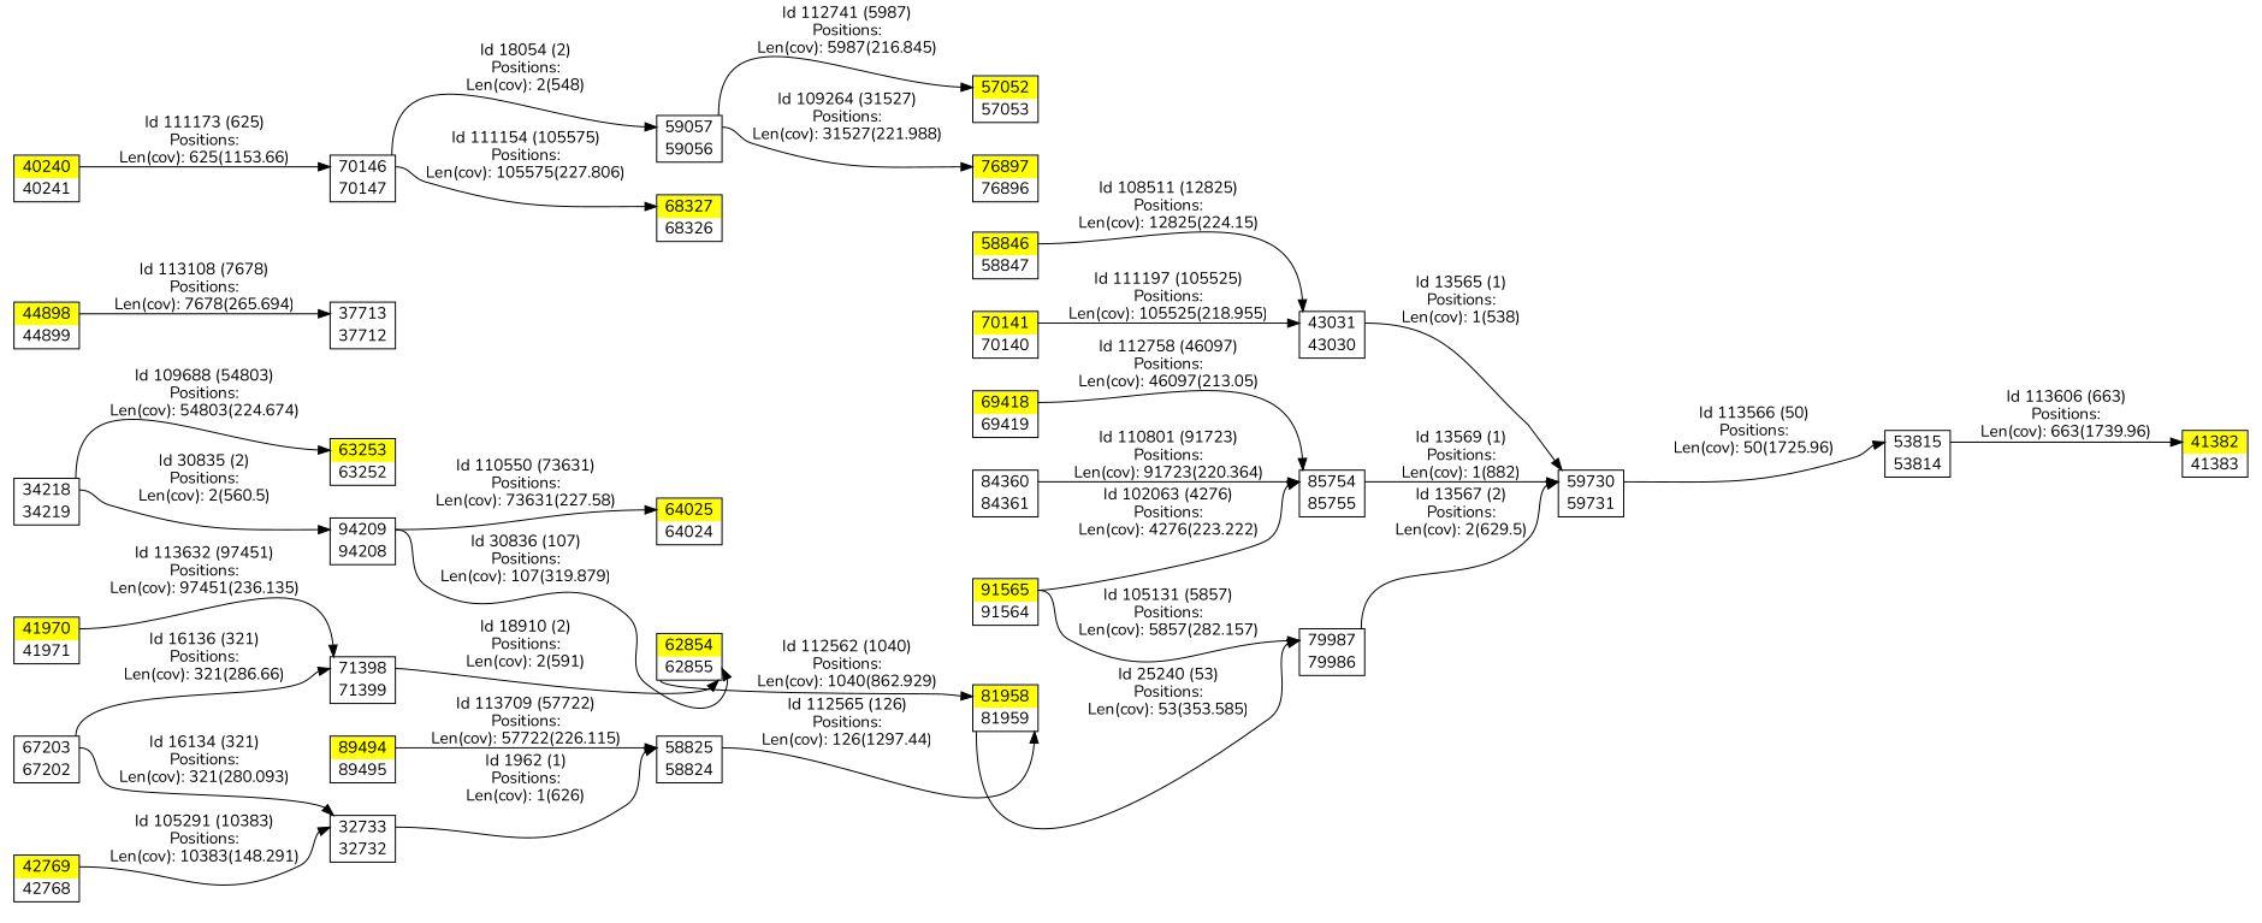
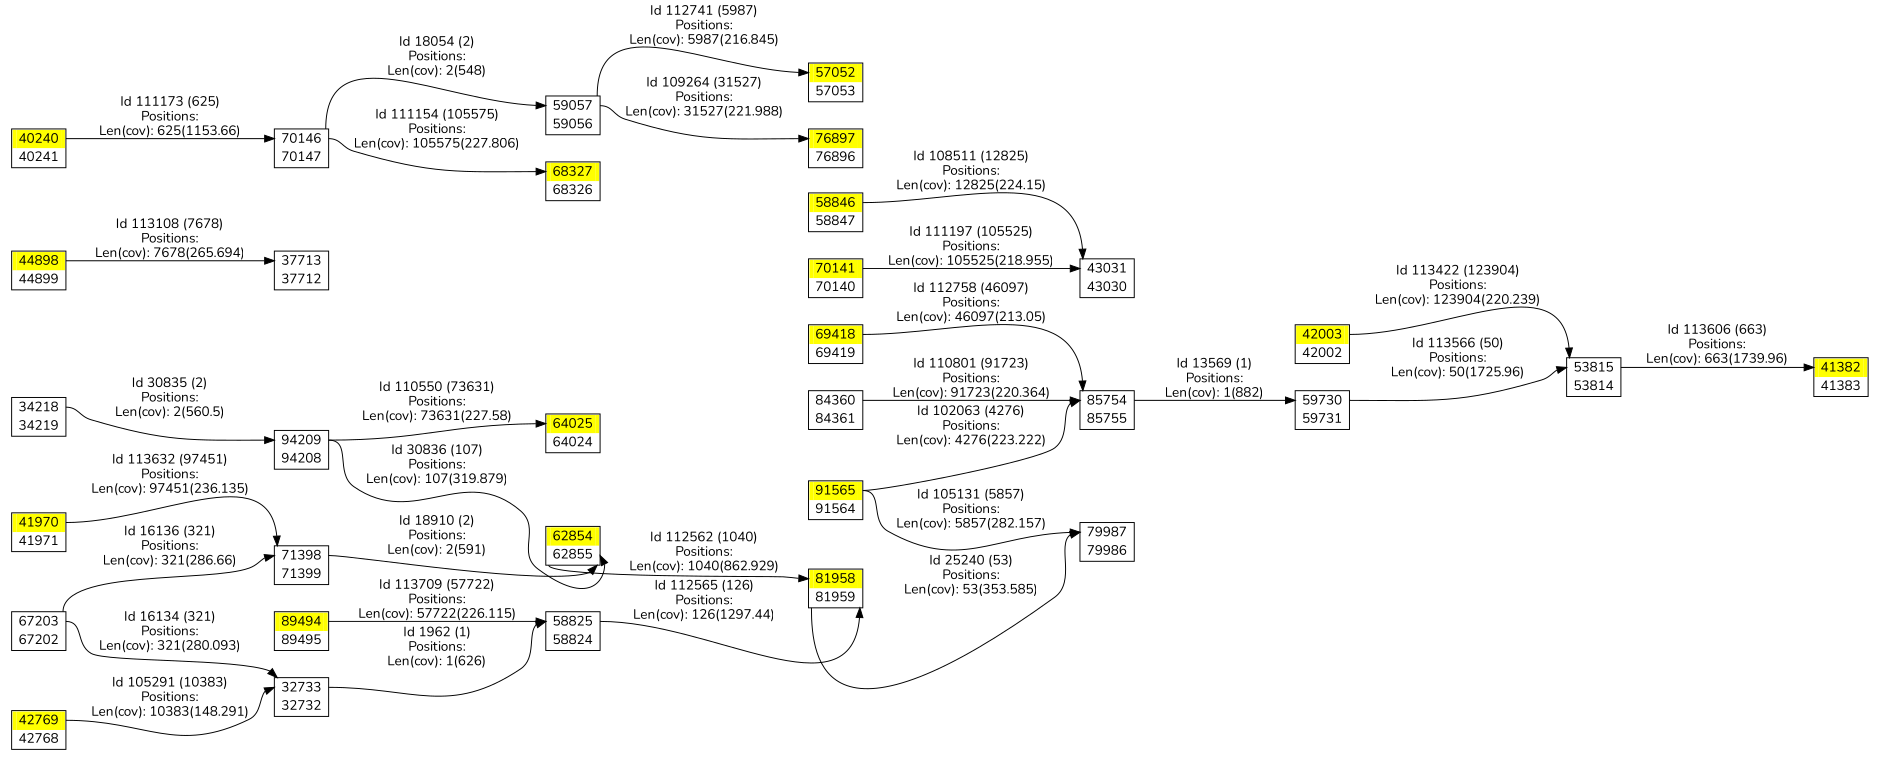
  digraph {
    fontname=Nunito
    rankdir=LR
    node [color=black fontname=Nunito penwidth=1.8 shape=plaintext]
    edge [color=black fontname=Nunito headport=port_59730_in tailport=port_34218_out]
    n1 [label=<<TABLE BORDER="1" CELLSPACING="0" > <TR><TD BORDER="0" PORT = "port_32733_in" color="white" bgcolor="white" ></TD><TD BORDER="0" color="white" bgcolor="white" >32733</TD><TD BORDER="0" PORT = "port_32733_out" color="white" bgcolor="white" ></TD></TR> <TR><TD BORDER="0" PORT = "port_32732_out" color="white" bgcolor="white" ></TD><TD BORDER="0" color="white" bgcolor="white" >32732</TD><TD BORDER="0" PORT = "port_32732_in" color="white" bgcolor="white" ></TD></TR> </TABLE>>]
    n2 [label=<<TABLE BORDER="1" CELLSPACING="0" > <TR><TD BORDER="0" PORT = "port_58825_in" color="white" bgcolor="white" ></TD><TD BORDER="0" color="white" bgcolor="white" >58825</TD><TD BORDER="0" PORT = "port_58825_out" color="white" bgcolor="white" ></TD></TR> <TR><TD BORDER="0" PORT = "port_58824_out" color="white" bgcolor="white" ></TD><TD BORDER="0" color="white" bgcolor="white" >58824</TD><TD BORDER="0" PORT = "port_58824_in" color="white" bgcolor="white" ></TD></TR> </TABLE>>]
    n3 [label=<<TABLE BORDER="1" CELLSPACING="0" > <TR><TD BORDER="0" PORT = "port_81958_in" color="yellow" bgcolor="yellow" ></TD><TD BORDER="0" color="yellow" bgcolor="yellow" >81958</TD><TD BORDER="0" PORT = "port_81958_out" color="yellow" bgcolor="yellow" ></TD></TR> <TR><TD BORDER="0" PORT = "port_81959_out" color="white" bgcolor="white" ></TD><TD BORDER="0" color="white" bgcolor="white" >81959</TD><TD BORDER="0" PORT = "port_81959_in" color="white" bgcolor="white" ></TD></TR> </TABLE>>]
    n4 [label=<<TABLE BORDER="1" CELLSPACING="0" > <TR><TD BORDER="0" PORT = "port_34218_in" color="white" bgcolor="white" ></TD><TD BORDER="0" color="white" bgcolor="white" >34218</TD><TD BORDER="0" PORT = "port_34218_out" color="white" bgcolor="white" ></TD></TR> <TR><TD BORDER="0" PORT = "port_34219_out" color="white" bgcolor="white" ></TD><TD BORDER="0" color="white" bgcolor="white" >34219</TD><TD BORDER="0" PORT = "port_34219_in" color="white" bgcolor="white" ></TD></TR> </TABLE>>]
-   n5 [label=<<TABLE BORDER="1" CELLSPACING="0" > <TR><TD BORDER="0" PORT = "port_63253_in" color="yellow" bgcolor="yellow" ></TD><TD BORDER="0" color="yellow" bgcolor="yellow" >63253</TD><TD BORDER="0" PORT = "port_63253_out" color="yellow" bgcolor="yellow" ></TD></TR> <TR><TD BORDER="0" PORT = "port_63252_out" color="white" bgcolor="white" ></TD><TD BORDER="0" color="white" bgcolor="white" >63252</TD><TD BORDER="0" PORT = "port_63252_in" color="white" bgcolor="white" ></TD></TR> </TABLE>>]
    n6 [label=<<TABLE BORDER="1" CELLSPACING="0" > <TR><TD BORDER="0" PORT = "port_94209_in" color="white" bgcolor="white" ></TD><TD BORDER="0" color="white" bgcolor="white" >94209</TD><TD BORDER="0" PORT = "port_94209_out" color="white" bgcolor="white" ></TD></TR> <TR><TD BORDER="0" PORT = "port_94208_out" color="white" bgcolor="white" ></TD><TD BORDER="0" color="white" bgcolor="white" >94208</TD><TD BORDER="0" PORT = "port_94208_in" color="white" bgcolor="white" ></TD></TR> </TABLE>>]
    n7 [label=<<TABLE BORDER="1" CELLSPACING="0" > <TR><TD BORDER="0" PORT = "port_62854_in" color="yellow" bgcolor="yellow" ></TD><TD BORDER="0" color="yellow" bgcolor="yellow" >62854</TD><TD BORDER="0" PORT = "port_62854_out" color="yellow" bgcolor="yellow" ></TD></TR> <TR><TD BORDER="0" PORT = "port_62855_out" color="white" bgcolor="white" ></TD><TD BORDER="0" color="white" bgcolor="white" >62855</TD><TD BORDER="0" PORT = "port_62855_in" color="white" bgcolor="white" ></TD></TR> </TABLE>>]
    n8 [label=<<TABLE BORDER="1" CELLSPACING="0" > <TR><TD BORDER="0" PORT = "port_64025_in" color="yellow" bgcolor="yellow" ></TD><TD BORDER="0" color="yellow" bgcolor="yellow" >64025</TD><TD BORDER="0" PORT = "port_64025_out" color="yellow" bgcolor="yellow" ></TD></TR> <TR><TD BORDER="0" PORT = "port_64024_out" color="white" bgcolor="white" ></TD><TD BORDER="0" color="white" bgcolor="white" >64024</TD><TD BORDER="0" PORT = "port_64024_in" color="white" bgcolor="white" ></TD></TR> </TABLE>>]
    n9 [label=<<TABLE BORDER="1" CELLSPACING="0" > <TR><TD BORDER="0" PORT = "port_37713_in" color="white" bgcolor="white" ></TD><TD BORDER="0" color="white" bgcolor="white" >37713</TD><TD BORDER="0" PORT = "port_37713_out" color="white" bgcolor="white" ></TD></TR> <TR><TD BORDER="0" PORT = "port_37712_out" color="white" bgcolor="white" ></TD><TD BORDER="0" color="white" bgcolor="white" >37712</TD><TD BORDER="0" PORT = "port_37712_in" color="white" bgcolor="white" ></TD></TR> </TABLE>>]
    n10 [label=<<TABLE BORDER="1" CELLSPACING="0" > <TR><TD BORDER="0" PORT = "port_67203_in" color="white" bgcolor="white" ></TD><TD BORDER="0" color="white" bgcolor="white" >67203</TD><TD BORDER="0" PORT = "port_67203_out" color="white" bgcolor="white" ></TD></TR> <TR><TD BORDER="0" PORT = "port_67202_out" color="white" bgcolor="white" ></TD><TD BORDER="0" color="white" bgcolor="white" >67202</TD><TD BORDER="0" PORT = "port_67202_in" color="white" bgcolor="white" ></TD></TR> </TABLE>>]
    n11 [label=<<TABLE BORDER="1" CELLSPACING="0" > <TR><TD BORDER="0" PORT = "port_71398_in" color="white" bgcolor="white" ></TD><TD BORDER="0" color="white" bgcolor="white" >71398</TD><TD BORDER="0" PORT = "port_71398_out" color="white" bgcolor="white" ></TD></TR> <TR><TD BORDER="0" PORT = "port_71399_out" color="white" bgcolor="white" ></TD><TD BORDER="0" color="white" bgcolor="white" >71399</TD><TD BORDER="0" PORT = "port_71399_in" color="white" bgcolor="white" ></TD></TR> </TABLE>>]
    n12 [label=<<TABLE BORDER="1" CELLSPACING="0" > <TR><TD BORDER="0" PORT = "port_40240_in" color="yellow" bgcolor="yellow" ></TD><TD BORDER="0" color="yellow" bgcolor="yellow" >40240</TD><TD BORDER="0" PORT = "port_40240_out" color="yellow" bgcolor="yellow" ></TD></TR> <TR><TD BORDER="0" PORT = "port_40241_out" color="white" bgcolor="white" ></TD><TD BORDER="0" color="white" bgcolor="white" >40241</TD><TD BORDER="0" PORT = "port_40241_in" color="white" bgcolor="white" ></TD></TR> </TABLE>>]
    n13 [label=<<TABLE BORDER="1" CELLSPACING="0" > <TR><TD BORDER="0" PORT = "port_70146_in" color="white" bgcolor="white" ></TD><TD BORDER="0" color="white" bgcolor="white" >70146</TD><TD BORDER="0" PORT = "port_70146_out" color="white" bgcolor="white" ></TD></TR> <TR><TD BORDER="0" PORT = "port_70147_out" color="white" bgcolor="white" ></TD><TD BORDER="0" color="white" bgcolor="white" >70147</TD><TD BORDER="0" PORT = "port_70147_in" color="white" bgcolor="white" ></TD></TR> </TABLE>>]
    n14 [label=<<TABLE BORDER="1" CELLSPACING="0" > <TR><TD BORDER="0" PORT = "port_59057_in" color="white" bgcolor="white" ></TD><TD BORDER="0" color="white" bgcolor="white" >59057</TD><TD BORDER="0" PORT = "port_59057_out" color="white" bgcolor="white" ></TD></TR> <TR><TD BORDER="0" PORT = "port_59056_out" color="white" bgcolor="white" ></TD><TD BORDER="0" color="white" bgcolor="white" >59056</TD><TD BORDER="0" PORT = "port_59056_in" color="white" bgcolor="white" ></TD></TR> </TABLE>>]
    n15 [label=<<TABLE BORDER="1" CELLSPACING="0" > <TR><TD BORDER="0" PORT = "port_68327_in" color="yellow" bgcolor="yellow" ></TD><TD BORDER="0" color="yellow" bgcolor="yellow" >68327</TD><TD BORDER="0" PORT = "port_68327_out" color="yellow" bgcolor="yellow" ></TD></TR> <TR><TD BORDER="0" PORT = "port_68326_out" color="white" bgcolor="white" ></TD><TD BORDER="0" color="white" bgcolor="white" >68326</TD><TD BORDER="0" PORT = "port_68326_in" color="white" bgcolor="white" ></TD></TR> </TABLE>>]
    n16 [label=<<TABLE BORDER="1" CELLSPACING="0" > <TR><TD BORDER="0" PORT = "port_41382_in" color="yellow" bgcolor="yellow" ></TD><TD BORDER="0" color="yellow" bgcolor="yellow" >41382</TD><TD BORDER="0" PORT = "port_41382_out" color="yellow" bgcolor="yellow" ></TD></TR> <TR><TD BORDER="0" PORT = "port_41383_out" color="white" bgcolor="white" ></TD><TD BORDER="0" color="white" bgcolor="white" >41383</TD><TD BORDER="0" PORT = "port_41383_in" color="white" bgcolor="white" ></TD></TR> </TABLE>>]
    n17 [label=<<TABLE BORDER="1" CELLSPACING="0" > <TR><TD BORDER="0" PORT = "port_70141_in" color="yellow" bgcolor="yellow" ></TD><TD BORDER="0" color="yellow" bgcolor="yellow" >70141</TD><TD BORDER="0" PORT = "port_70141_out" color="yellow" bgcolor="yellow" ></TD></TR> <TR><TD BORDER="0" PORT = "port_70140_out" color="white" bgcolor="white" ></TD><TD BORDER="0" color="white" bgcolor="white" >70140</TD><TD BORDER="0" PORT = "port_70140_in" color="white" bgcolor="white" ></TD></TR> </TABLE>>]
    n18 [label=<<TABLE BORDER="1" CELLSPACING="0" > <TR><TD BORDER="0" PORT = "port_43031_in" color="white" bgcolor="white" ></TD><TD BORDER="0" color="white" bgcolor="white" >43031</TD><TD BORDER="0" PORT = "port_43031_out" color="white" bgcolor="white" ></TD></TR> <TR><TD BORDER="0" PORT = "port_43030_out" color="white" bgcolor="white" ></TD><TD BORDER="0" color="white" bgcolor="white" >43030</TD><TD BORDER="0" PORT = "port_43030_in" color="white" bgcolor="white" ></TD></TR> </TABLE>>]
    n19 [label=<<TABLE BORDER="1" CELLSPACING="0" > <TR><TD BORDER="0" PORT = "port_41970_in" color="yellow" bgcolor="yellow" ></TD><TD BORDER="0" color="yellow" bgcolor="yellow" >41970</TD><TD BORDER="0" PORT = "port_41970_out" color="yellow" bgcolor="yellow" ></TD></TR> <TR><TD BORDER="0" PORT = "port_41971_out" color="white" bgcolor="white" ></TD><TD BORDER="0" color="white" bgcolor="white" >41971</TD><TD BORDER="0" PORT = "port_41971_in" color="white" bgcolor="white" ></TD></TR> </TABLE>>]
+   n20 [label=<<TABLE BORDER="1" CELLSPACING="0" > <TR><TD BORDER="0" PORT = "port_42003_in" color="yellow" bgcolor="yellow" ></TD><TD BORDER="0" color="yellow" bgcolor="yellow" >42003</TD><TD BORDER="0" PORT = "port_42003_out" color="yellow" bgcolor="yellow" ></TD></TR> <TR><TD BORDER="0" PORT = "port_42002_out" color="white" bgcolor="white" ></TD><TD BORDER="0" color="white" bgcolor="white" >42002</TD><TD BORDER="0" PORT = "port_42002_in" color="white" bgcolor="white" ></TD></TR> </TABLE>>]
    n21 [label=<<TABLE BORDER="1" CELLSPACING="0" > <TR><TD BORDER="0" PORT = "port_53815_in" color="white" bgcolor="white" ></TD><TD BORDER="0" color="white" bgcolor="white" >53815</TD><TD BORDER="0" PORT = "port_53815_out" color="white" bgcolor="white" ></TD></TR> <TR><TD BORDER="0" PORT = "port_53814_out" color="white" bgcolor="white" ></TD><TD BORDER="0" color="white" bgcolor="white" >53814</TD><TD BORDER="0" PORT = "port_53814_in" color="white" bgcolor="white" ></TD></TR> </TABLE>>]
    n22 [label=<<TABLE BORDER="1" CELLSPACING="0" > <TR><TD BORDER="0" PORT = "port_42769_in" color="yellow" bgcolor="yellow" ></TD><TD BORDER="0" color="yellow" bgcolor="yellow" >42769</TD><TD BORDER="0" PORT = "port_42769_out" color="yellow" bgcolor="yellow" ></TD></TR> <TR><TD BORDER="0" PORT = "port_42768_out" color="white" bgcolor="white" ></TD><TD BORDER="0" color="white" bgcolor="white" >42768</TD><TD BORDER="0" PORT = "port_42768_in" color="white" bgcolor="white" ></TD></TR> </TABLE>>]
    n23 [label=<<TABLE BORDER="1" CELLSPACING="0" > <TR><TD BORDER="0" PORT = "port_59730_in" color="white" bgcolor="white" ></TD><TD BORDER="0" color="white" bgcolor="white" >59730</TD><TD BORDER="0" PORT = "port_59730_out" color="white" bgcolor="white" ></TD></TR> <TR><TD BORDER="0" PORT = "port_59731_out" color="white" bgcolor="white" ></TD><TD BORDER="0" color="white" bgcolor="white" >59731</TD><TD BORDER="0" PORT = "port_59731_in" color="white" bgcolor="white" ></TD></TR> </TABLE>>]
    n24 [label=<<TABLE BORDER="1" CELLSPACING="0" > <TR><TD BORDER="0" PORT = "port_44898_in" color="yellow" bgcolor="yellow" ></TD><TD BORDER="0" color="yellow" bgcolor="yellow" >44898</TD><TD BORDER="0" PORT = "port_44898_out" color="yellow" bgcolor="yellow" ></TD></TR> <TR><TD BORDER="0" PORT = "port_44899_out" color="white" bgcolor="white" ></TD><TD BORDER="0" color="white" bgcolor="white" >44899</TD><TD BORDER="0" PORT = "port_44899_in" color="white" bgcolor="white" ></TD></TR> </TABLE>>]
    n25 [label=<<TABLE BORDER="1" CELLSPACING="0" > <TR><TD BORDER="0" PORT = "port_57052_in" color="yellow" bgcolor="yellow" ></TD><TD BORDER="0" color="yellow" bgcolor="yellow" >57052</TD><TD BORDER="0" PORT = "port_57052_out" color="yellow" bgcolor="yellow" ></TD></TR> <TR><TD BORDER="0" PORT = "port_57053_out" color="white" bgcolor="white" ></TD><TD BORDER="0" color="white" bgcolor="white" >57053</TD><TD BORDER="0" PORT = "port_57053_in" color="white" bgcolor="white" ></TD></TR> </TABLE>>]
    n26 [label=<<TABLE BORDER="1" CELLSPACING="0" > <TR><TD BORDER="0" PORT = "port_79987_in" color="white" bgcolor="white" ></TD><TD BORDER="0" color="white" bgcolor="white" >79987</TD><TD BORDER="0" PORT = "port_79987_out" color="white" bgcolor="white" ></TD></TR> <TR><TD BORDER="0" PORT = "port_79986_out" color="white" bgcolor="white" ></TD><TD BORDER="0" color="white" bgcolor="white" >79986</TD><TD BORDER="0" PORT = "port_79986_in" color="white" bgcolor="white" ></TD></TR> </TABLE>>]
    n27 [label=<<TABLE BORDER="1" CELLSPACING="0" > <TR><TD BORDER="0" PORT = "port_58846_in" color="yellow" bgcolor="yellow" ></TD><TD BORDER="0" color="yellow" bgcolor="yellow" >58846</TD><TD BORDER="0" PORT = "port_58846_out" color="yellow" bgcolor="yellow" ></TD></TR> <TR><TD BORDER="0" PORT = "port_58847_out" color="white" bgcolor="white" ></TD><TD BORDER="0" color="white" bgcolor="white" >58847</TD><TD BORDER="0" PORT = "port_58847_in" color="white" bgcolor="white" ></TD></TR> </TABLE>>]
    n28 [label=<<TABLE BORDER="1" CELLSPACING="0" > <TR><TD BORDER="0" PORT = "port_76897_in" color="yellow" bgcolor="yellow" ></TD><TD BORDER="0" color="yellow" bgcolor="yellow" >76897</TD><TD BORDER="0" PORT = "port_76897_out" color="yellow" bgcolor="yellow" ></TD></TR> <TR><TD BORDER="0" PORT = "port_76896_out" color="white" bgcolor="white" ></TD><TD BORDER="0" color="white" bgcolor="white" >76896</TD><TD BORDER="0" PORT = "port_76896_in" color="white" bgcolor="white" ></TD></TR> </TABLE>>]
    n29 [label=<<TABLE BORDER="1" CELLSPACING="0" > <TR><TD BORDER="0" PORT = "port_69418_in" color="yellow" bgcolor="yellow" ></TD><TD BORDER="0" color="yellow" bgcolor="yellow" >69418</TD><TD BORDER="0" PORT = "port_69418_out" color="yellow" bgcolor="yellow" ></TD></TR> <TR><TD BORDER="0" PORT = "port_69419_out" color="white" bgcolor="white" ></TD><TD BORDER="0" color="white" bgcolor="white" >69419</TD><TD BORDER="0" PORT = "port_69419_in" color="white" bgcolor="white" ></TD></TR> </TABLE>>]
    n30 [label=<<TABLE BORDER="1" CELLSPACING="0" > <TR><TD BORDER="0" PORT = "port_85754_in" color="white" bgcolor="white" ></TD><TD BORDER="0" color="white" bgcolor="white" >85754</TD><TD BORDER="0" PORT = "port_85754_out" color="white" bgcolor="white" ></TD></TR> <TR><TD BORDER="0" PORT = "port_85755_out" color="white" bgcolor="white" ></TD><TD BORDER="0" color="white" bgcolor="white" >85755</TD><TD BORDER="0" PORT = "port_85755_in" color="white" bgcolor="white" ></TD></TR> </TABLE>>]
    n31 [label=<<TABLE BORDER="1" CELLSPACING="0" > <TR><TD BORDER="0" PORT = "port_84360_in" color="white" bgcolor="white" ></TD><TD BORDER="0" color="white" bgcolor="white" >84360</TD><TD BORDER="0" PORT = "port_84360_out" color="white" bgcolor="white" ></TD></TR> <TR><TD BORDER="0" PORT = "port_84361_out" color="white" bgcolor="white" ></TD><TD BORDER="0" color="white" bgcolor="white" >84361</TD><TD BORDER="0" PORT = "port_84361_in" color="white" bgcolor="white" ></TD></TR> </TABLE>>]
    n32 [label=<<TABLE BORDER="1" CELLSPACING="0" > <TR><TD BORDER="0" PORT = "port_89494_in" color="yellow" bgcolor="yellow" ></TD><TD BORDER="0" color="yellow" bgcolor="yellow" >89494</TD><TD BORDER="0" PORT = "port_89494_out" color="yellow" bgcolor="yellow" ></TD></TR> <TR><TD BORDER="0" PORT = "port_89495_out" color="white" bgcolor="white" ></TD><TD BORDER="0" color="white" bgcolor="white" >89495</TD><TD BORDER="0" PORT = "port_89495_in" color="white" bgcolor="white" ></TD></TR> </TABLE>>]
    n33 [label=<<TABLE BORDER="1" CELLSPACING="0" > <TR><TD BORDER="0" PORT = "port_91565_in" color="yellow" bgcolor="yellow" ></TD><TD BORDER="0" color="yellow" bgcolor="yellow" >91565</TD><TD BORDER="0" PORT = "port_91565_out" color="yellow" bgcolor="yellow" ></TD></TR> <TR><TD BORDER="0" PORT = "port_91564_out" color="white" bgcolor="white" ></TD><TD BORDER="0" color="white" bgcolor="white" >91564</TD><TD BORDER="0" PORT = "port_91564_in" color="white" bgcolor="white" ></TD></TR> </TABLE>>]
    n1 -> n2 [headport=port_58825_in label="Id 1962 (1)\nPositions:\nLen(cov): 1(626)" tailport=port_32733_out]
    n2 -> n3 [headport=port_81959_in label="Id 112565 (126)\nPositions:\nLen(cov): 126(1297.44)" tailport=port_58825_out]
    n3 -> n26 [headport=port_79987_in label="Id 25240 (53)\nPositions:\nLen(cov): 53(353.585)" tailport=port_81959_out]
-   n4 -> n5 [headport=port_63253_in label="Id 109688 (54803)\nPositions:\nLen(cov): 54803(224.674)"]
    n4 -> n6 [headport=port_94209_in label="Id 30835 (2)\nPositions:\nLen(cov): 2(560.5)"]
    n6 -> n7 [headport=port_62855_in label="Id 30836 (107)\nPositions:\nLen(cov): 107(319.879)" tailport=port_94209_out]
    n6 -> n8 [headport=port_64025_in label="Id 110550 (73631)\nPositions:\nLen(cov): 73631(227.58)" tailport=port_94209_out]
    n7 -> n3 [headport=port_81958_in label="Id 112562 (1040)\nPositions:\nLen(cov): 1040(862.929)" tailport=port_62855_out]
    n10 -> n1 [headport=port_32733_in label="Id 16134 (321)\nPositions:\nLen(cov): 321(280.093)" tailport=port_67203_out]
    n10 -> n11 [headport=port_71398_in label="Id 16136 (321)\nPositions:\nLen(cov): 321(286.66)" tailport=port_67203_out]
    n11 -> n7 [headport=port_62855_in label="Id 18910 (2)\nPositions:\nLen(cov): 2(591)" tailport=port_71398_out]
    n12 -> n13 [headport=port_70146_in label="Id 111173 (625)\nPositions:\nLen(cov): 625(1153.66)" tailport=port_40240_out]
    n13 -> n14 [headport=port_59057_in label="Id 18054 (2)\nPositions:\nLen(cov): 2(548)" tailport=port_70146_out]
    n13 -> n15 [headport=port_68327_in label="Id 111154 (105575)\nPositions:\nLen(cov): 105575(227.806)" tailport=port_70146_out]
    n14 -> n25 [headport=port_57052_in label="Id 112741 (5987)\nPositions:\nLen(cov): 5987(216.845)" tailport=port_59057_out]
    n14 -> n28 [headport=port_76897_in label="Id 109264 (31527)\nPositions:\nLen(cov): 31527(221.988)" tailport=port_59057_out]
    n17 -> n18 [headport=port_43031_in label="Id 111197 (105525)\nPositions:\nLen(cov): 105525(218.955)" tailport=port_70141_out]
-   n18 -> n23 [label="Id 13565 (1)\nPositions:\nLen(cov): 1(538)" tailport=port_43031_out]
    n19 -> n11 [headport=port_71398_in label="Id 113632 (97451)\nPositions:\nLen(cov): 97451(236.135)" tailport=port_41970_out]
+   n20 -> n21 [headport=port_53815_in label="Id 113422 (123904)\nPositions:\nLen(cov): 123904(220.239)" tailport=port_42003_out]
    n21 -> n16 [headport=port_41382_in label="Id 113606 (663)\nPositions:\nLen(cov): 663(1739.96)" tailport=port_53815_out]
    n22 -> n1 [headport=port_32733_in label="Id 105291 (10383)\nPositions:\nLen(cov): 10383(148.291)" tailport=port_42769_out]
    n23 -> n21 [headport=port_53815_in label="Id 113566 (50)\nPositions:\nLen(cov): 50(1725.96)" tailport=port_59730_out]
    n24 -> n9 [headport=port_37713_in label="Id 113108 (7678)\nPositions:\nLen(cov): 7678(265.694)" tailport=port_44898_out]
-   n26 -> n23 [label="Id 13567 (2)\nPositions:\nLen(cov): 2(629.5)" tailport=port_79987_out]
    n27 -> n18 [headport=port_43031_in label="Id 108511 (12825)\nPositions:\nLen(cov): 12825(224.15)" tailport=port_58846_out]
    n29 -> n30 [headport=port_85754_in label="Id 112758 (46097)\nPositions:\nLen(cov): 46097(213.05)" tailport=port_69418_out]
    n30 -> n23 [label="Id 13569 (1)\nPositions:\nLen(cov): 1(882)" tailport=port_85754_out]
    n31 -> n30 [headport=port_85754_in label="Id 110801 (91723)\nPositions:\nLen(cov): 91723(220.364)" tailport=port_84360_out]
    n32 -> n2 [headport=port_58825_in label="Id 113709 (57722)\nPositions:\nLen(cov): 57722(226.115)" tailport=port_89494_out]
    n33 -> n26 [headport=port_79987_in label="Id 105131 (5857)\nPositions:\nLen(cov): 5857(282.157)" tailport=port_91565_out]
    n33 -> n30 [headport=port_85754_in label="Id 102063 (4276)\nPositions:\nLen(cov): 4276(223.222)" tailport=port_91565_out]
  }
